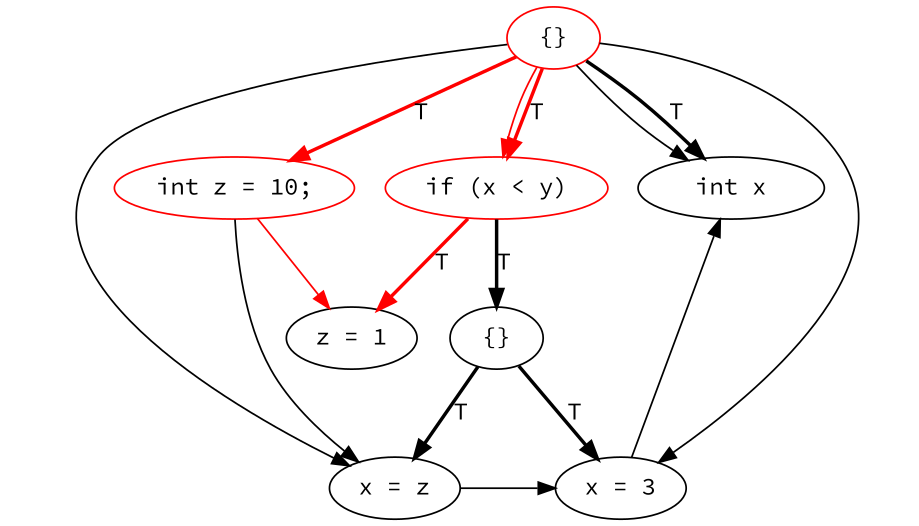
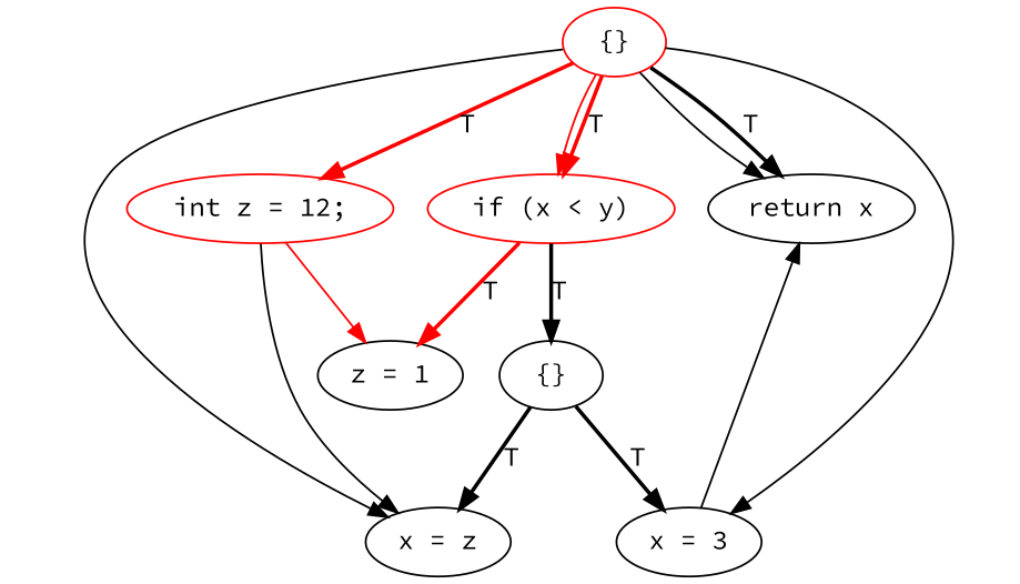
  digraph {
    fontname="Source Code Pro"
    rankdir=TD
    node [fontname="Source Code Pro"]
    edge [fontname="Source Code Pro"]
-   n1 [color=red label="int z = 10;"]
+   n1 [color=red label="int z = 12;"]
    n2 [color=red label="if (x < y)"]
-   n3 [label="int x"]
+   n3 [label="return x"]
    n4 [color=black label="z = 1"]
    n5 [label="{}"]
    n6 [label="x = z"]
    n7 [label="x = 3"]
    n8 [color=red label="{}"]
    subgraph sub_1 {
      rank=same
      n1
      n2
      n3
    }
    subgraph sub_2 {
      rank=same
      n4
      n5
    }
    subgraph sub_3 {
      rank=same
      n6
      n7
    }
    n1 -> n4 [color=red]
    n1 -> n6
    n2 -> n4 [color=red label=T style=bold]
    n2 -> n5 [label=T style=bold]
    n5 -> n6 [label=T style=bold]
    n5 -> n7 [label=T style=bold]
-   n6 -> n7
    n7 -> n3
    n8 -> n1 [color=red label=T style=bold]
    n8 -> n2 [color=red label=T style=bold]
    n8 -> n2 [color=red]
    n8 -> n3 [label=T style=bold]
    n8 -> n3
    n8 -> n6
    n8 -> n7
  }
